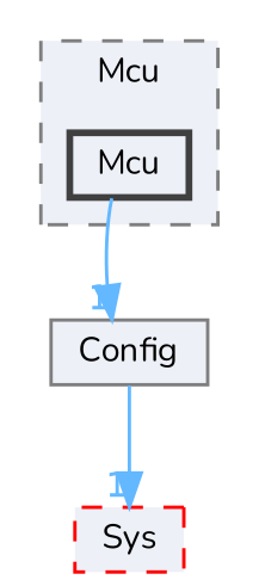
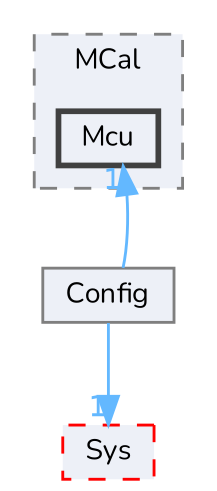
  digraph {
    compound=true
    fontname=Nunito
    node [fillcolor="#edf0f7" fontname=Nunito fontsize=10 shape=box]
    edge [color=steelblue1 fontcolor=steelblue1 fontname=Nunito fontsize=10 headlabel=1 labeldistance=1.5 labelfontname=Helvetica labelfontsize=10]
    n1 [color=grey25 height=0.2 label=Mcu style="filled,bold" width=0.4]
    n2 [color=grey50 height=0.2 label=Config style=filled width=0.4]
    n3 [color=red height=0.2 label=Sys style="filled,dashed" width=0.4]
    subgraph cluster_1 {
      bgcolor="#edf0f7"
      fontsize=10
-     label=Mcu
+     label=MCal
      pencolor=grey50
      style="filled,dashed"
      n1
    }
-   n1 -> n2
+   n2 -> n1
    n2 -> n3
  }
